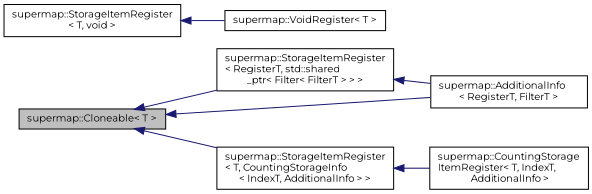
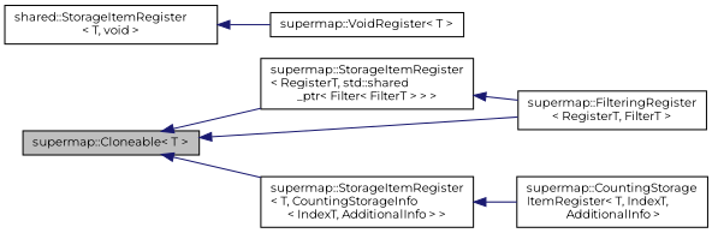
  digraph {
    fontname=Montserrat
    rankdir=LR
    node [color=black fillcolor=white fontname=Montserrat fontsize=10 shape=record style=filled]
    edge [color=midnightblue dir=back fontname=Montserrat fontsize=10 labelfontname=Helvetica labelfontsize=10 style=solid]
    n1 [fillcolor=grey75 fontcolor=black height=0.2 label="supermap::Cloneable\< T \>" width=0.4]
    n2 [height=0.2 label="supermap::StorageItemRegister\l\< RegisterT, std::shared\l_ptr\< Filter\< FilterT \> \> \>" width=0.4]
    n3 [height=0.2 label="supermap::StorageItemRegister\l\< T, CountingStorageInfo\l\< IndexT, AdditionalInfo \> \>" width=0.4]
-   n4 [height=0.2 label="supermap::AdditionalInfo\l\< RegisterT, FilterT \>" width=0.4]
-   n5 [height=0.2 label="supermap::StorageItemRegister\l\< T, void \>" width=0.4]
+   n4 [height=0.2 label="supermap::FilteringRegister\l\< RegisterT, FilterT \>" width=0.4]
+   n5 [height=0.2 label="shared::StorageItemRegister\l\< T, void \>" width=0.4]
    n6 [height=0.2 label="supermap::VoidRegister\< T \>" width=0.4]
    n7 [height=0.2 label="supermap::CountingStorage\lItemRegister\< T, IndexT,\l AdditionalInfo \>" width=0.4]
    n1 -> n2
    n1 -> n3
    n1 -> n4
    n2 -> n4
    n3 -> n7
    n5 -> n6
  }
